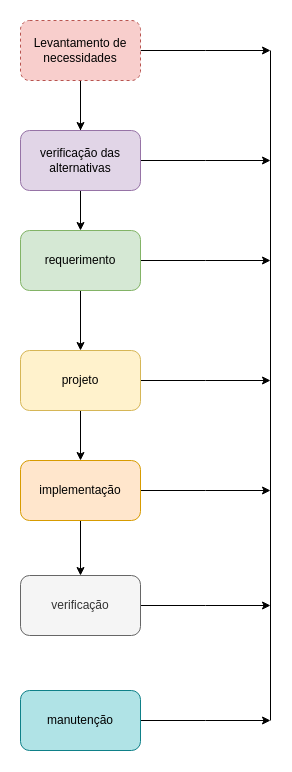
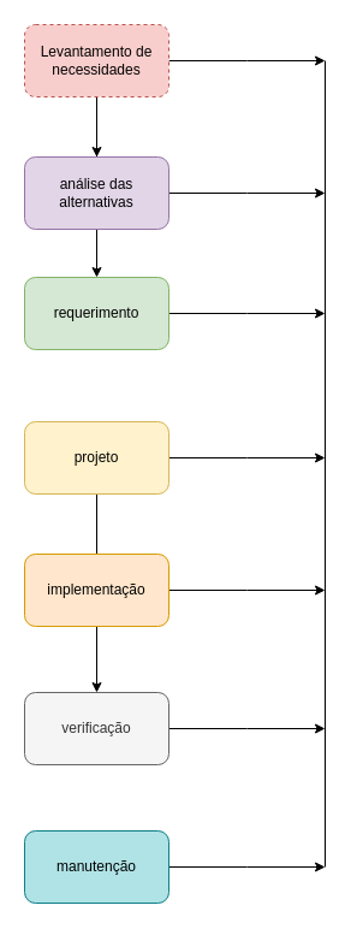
  <mxCell id="0" />
  <mxCell id="1" parent="0" />
  <mxCell id="2" style="edgeStyle=orthogonalEdgeStyle;rounded=0;orthogonalLoop=1;jettySize=auto;html=1;entryX=0.5;entryY=0.333;entryDx=0;entryDy=0;entryPerimeter=0;" edge="1" parent="1" source="5" target="8"><mxGeometry relative="1" as="geometry" /></mxCell>
  <mxCell id="3" style="edgeStyle=orthogonalEdgeStyle;rounded=0;orthogonalLoop=1;jettySize=auto;html=1;" edge="1" parent="1" source="5" target="8"><mxGeometry relative="1" as="geometry" /></mxCell>
  <mxCell id="4" style="edgeStyle=orthogonalEdgeStyle;rounded=0;orthogonalLoop=1;jettySize=auto;html=1;" edge="1" parent="1" source="5"><mxGeometry relative="1" as="geometry"><mxPoint x="270" y="50" as="targetPoint" /></mxGeometry></mxCell>
  <mxCell id="5" value="Levantamento de necessidades" style="rounded=1;whiteSpace=wrap;html=1;fillColor=#f8cecc;strokeColor=#b85450;dashed=1;" vertex="1" parent="1"><mxGeometry x="20" width="120" height="60" as="geometry" y="20" /></mxCell>
  <mxCell id="6" style="edgeStyle=orthogonalEdgeStyle;rounded=0;orthogonalLoop=1;jettySize=auto;html=1;" edge="1" parent="1" source="8" target="11"><mxGeometry relative="1" as="geometry" /></mxCell>
  <mxCell id="7" style="edgeStyle=orthogonalEdgeStyle;rounded=0;orthogonalLoop=1;jettySize=auto;html=1;" edge="1" parent="1" source="8"><mxGeometry relative="1" as="geometry"><mxPoint x="270" y="160" as="targetPoint" /></mxGeometry></mxCell>
- <mxCell id="8" value="verificação das alternativas" style="rounded=1;whiteSpace=wrap;html=1;fillColor=#e1d5e7;strokeColor=#9673a6;" vertex="1" parent="1"><mxGeometry x="20" y="130" width="120" height="60" as="geometry" /></mxCell>
- <mxCell id="9" style="edgeStyle=orthogonalEdgeStyle;rounded=0;orthogonalLoop=1;jettySize=auto;html=1;" edge="1" parent="1" source="11" target="14"><mxGeometry relative="1" as="geometry" /></mxCell>
+ <mxCell id="8" value="análise das alternativas" style="rounded=1;whiteSpace=wrap;html=1;fillColor=#e1d5e7;strokeColor=#9673a6;" vertex="1" parent="1"><mxGeometry x="20" y="130" width="120" height="60" as="geometry" /></mxCell>
  <mxCell id="10" style="edgeStyle=orthogonalEdgeStyle;rounded=0;orthogonalLoop=1;jettySize=auto;html=1;" edge="1" parent="1" source="11"><mxGeometry relative="1" as="geometry"><mxPoint x="270" y="260" as="targetPoint" /></mxGeometry></mxCell>
  <mxCell id="11" value="requerimento" style="rounded=1;whiteSpace=wrap;html=1;fillColor=#d5e8d4;strokeColor=#82b366;" vertex="1" parent="1"><mxGeometry x="20" y="230" width="120" height="60" as="geometry" /></mxCell>
- <mxCell id="12" style="edgeStyle=orthogonalEdgeStyle;rounded=0;orthogonalLoop=1;jettySize=auto;html=1;" edge="1" parent="1" source="14" target="17"><mxGeometry relative="1" as="geometry" /></mxCell>
+ <mxCell id="12" style="edgeStyle=orthogonalEdgeStyle;rounded=0;orthogonalLoop=1;jettySize=auto;html=1;endArrow=none;" edge="1" parent="1" source="14" target="17"><mxGeometry relative="1" as="geometry" /></mxCell>
  <mxCell id="13" style="edgeStyle=orthogonalEdgeStyle;rounded=0;orthogonalLoop=1;jettySize=auto;html=1;" edge="1" parent="1" source="14"><mxGeometry relative="1" as="geometry"><mxPoint x="270" y="380" as="targetPoint" /></mxGeometry></mxCell>
  <mxCell id="14" value="projeto" style="rounded=1;whiteSpace=wrap;html=1;fillColor=#fff2cc;strokeColor=#d6b656;" vertex="1" parent="1"><mxGeometry x="20" y="350" width="120" height="60" as="geometry" /></mxCell>
  <mxCell id="15" style="edgeStyle=orthogonalEdgeStyle;rounded=0;orthogonalLoop=1;jettySize=auto;html=1;" edge="1" parent="1" source="17" target="19"><mxGeometry relative="1" as="geometry" /></mxCell>
  <mxCell id="16" style="edgeStyle=orthogonalEdgeStyle;rounded=0;orthogonalLoop=1;jettySize=auto;html=1;" edge="1" parent="1" source="17"><mxGeometry relative="1" as="geometry"><mxPoint x="270" y="490" as="targetPoint" /></mxGeometry></mxCell>
  <mxCell id="17" value="implementação" style="rounded=1;whiteSpace=wrap;html=1;fillColor=#ffe6cc;strokeColor=#d79b00;" vertex="1" parent="1"><mxGeometry x="20" y="460" width="120" height="60" as="geometry" /></mxCell>
  <mxCell id="18" style="edgeStyle=orthogonalEdgeStyle;rounded=0;orthogonalLoop=1;jettySize=auto;html=1;" edge="1" parent="1" source="19"><mxGeometry relative="1" as="geometry"><mxPoint x="270" y="605" as="targetPoint" /></mxGeometry></mxCell>
  <mxCell id="19" value="verificação" style="rounded=1;whiteSpace=wrap;html=1;fillColor=#f5f5f5;fontColor=#333333;strokeColor=#666666;" vertex="1" parent="1"><mxGeometry x="20" y="575" width="120" height="60" as="geometry" /></mxCell>
  <mxCell id="20" style="edgeStyle=orthogonalEdgeStyle;rounded=0;orthogonalLoop=1;jettySize=auto;html=1;" edge="1" parent="1" source="21"><mxGeometry relative="1" as="geometry"><mxPoint x="270" y="720" as="targetPoint" /></mxGeometry></mxCell>
  <mxCell id="21" value="manutenção" style="rounded=1;whiteSpace=wrap;html=1;fillColor=#b0e3e6;strokeColor=#0e8088;" vertex="1" parent="1"><mxGeometry x="20" y="690" width="120" height="60" as="geometry" /></mxCell>
  <mxCell id="22" value="" style="endArrow=none;html=1;rounded=0;" edge="1" parent="1"><mxGeometry width="50" height="50" relative="1" as="geometry"><mxPoint x="270" y="720" as="sourcePoint" /><mxPoint x="270" y="50" as="targetPoint" /><Array as="points" /></mxGeometry></mxCell>
